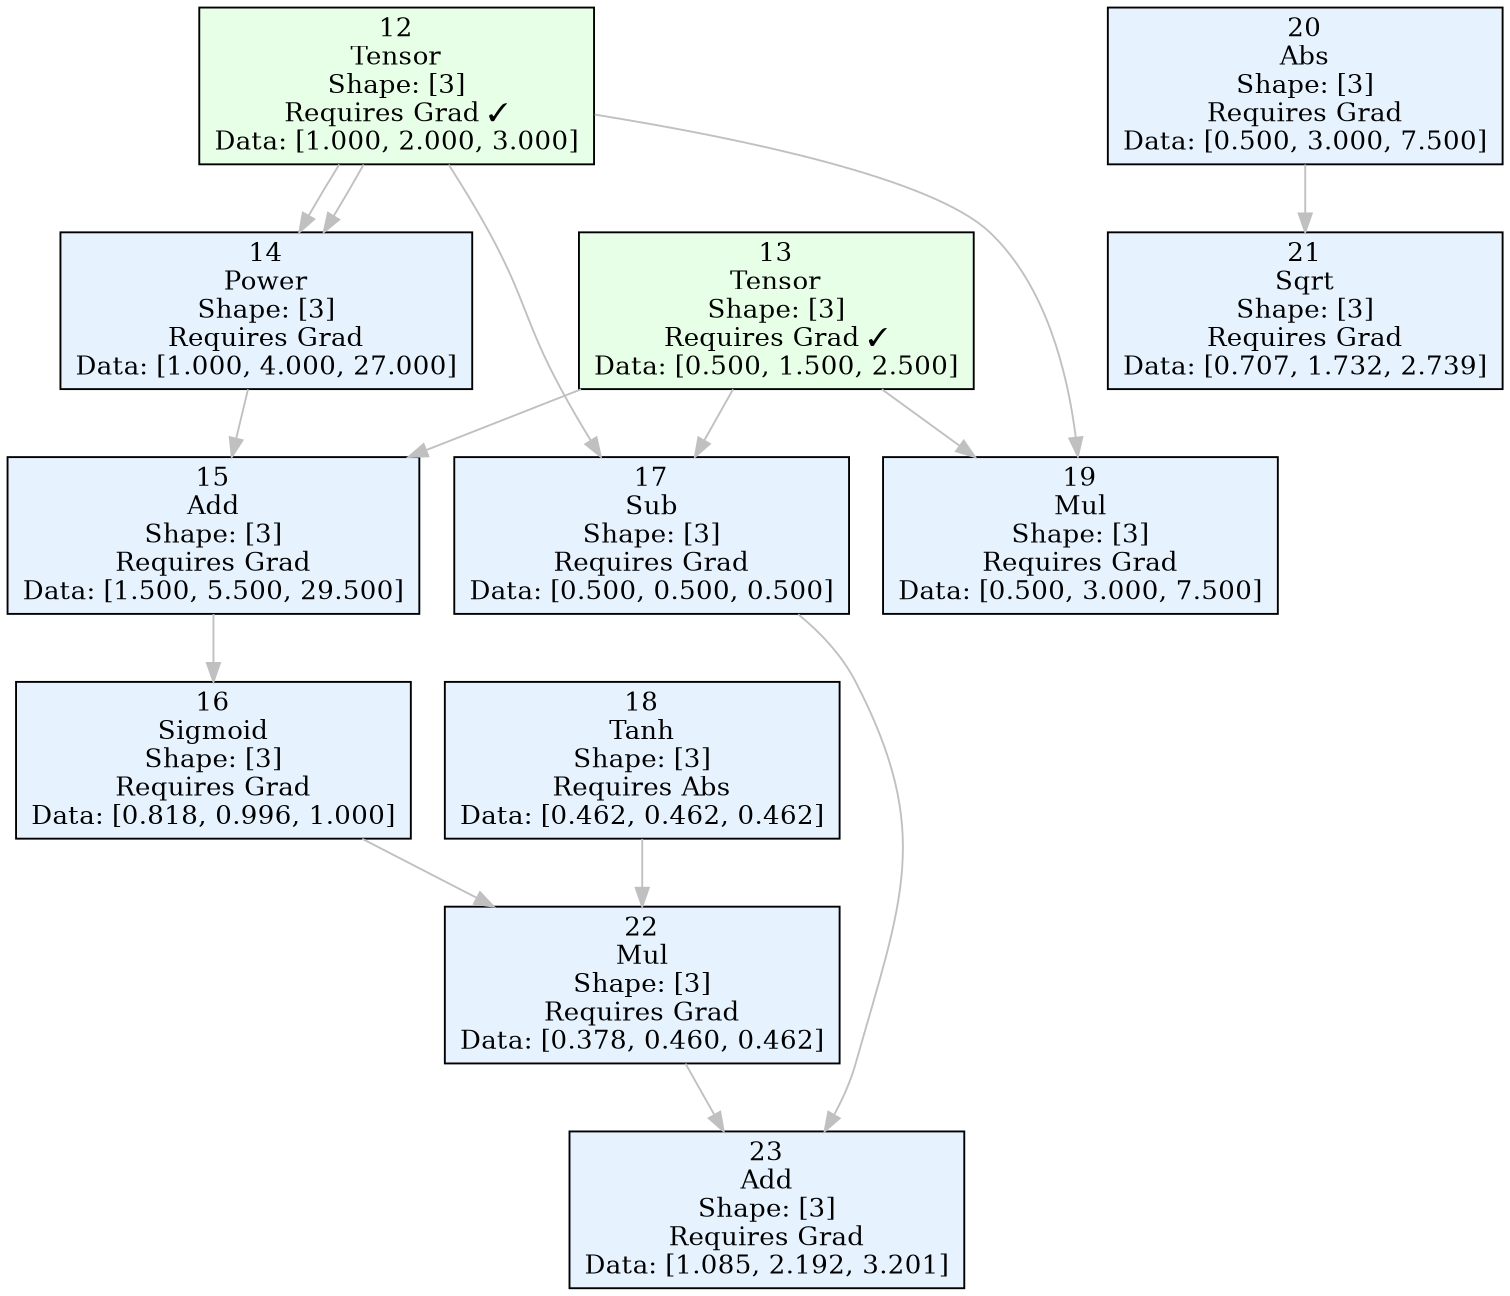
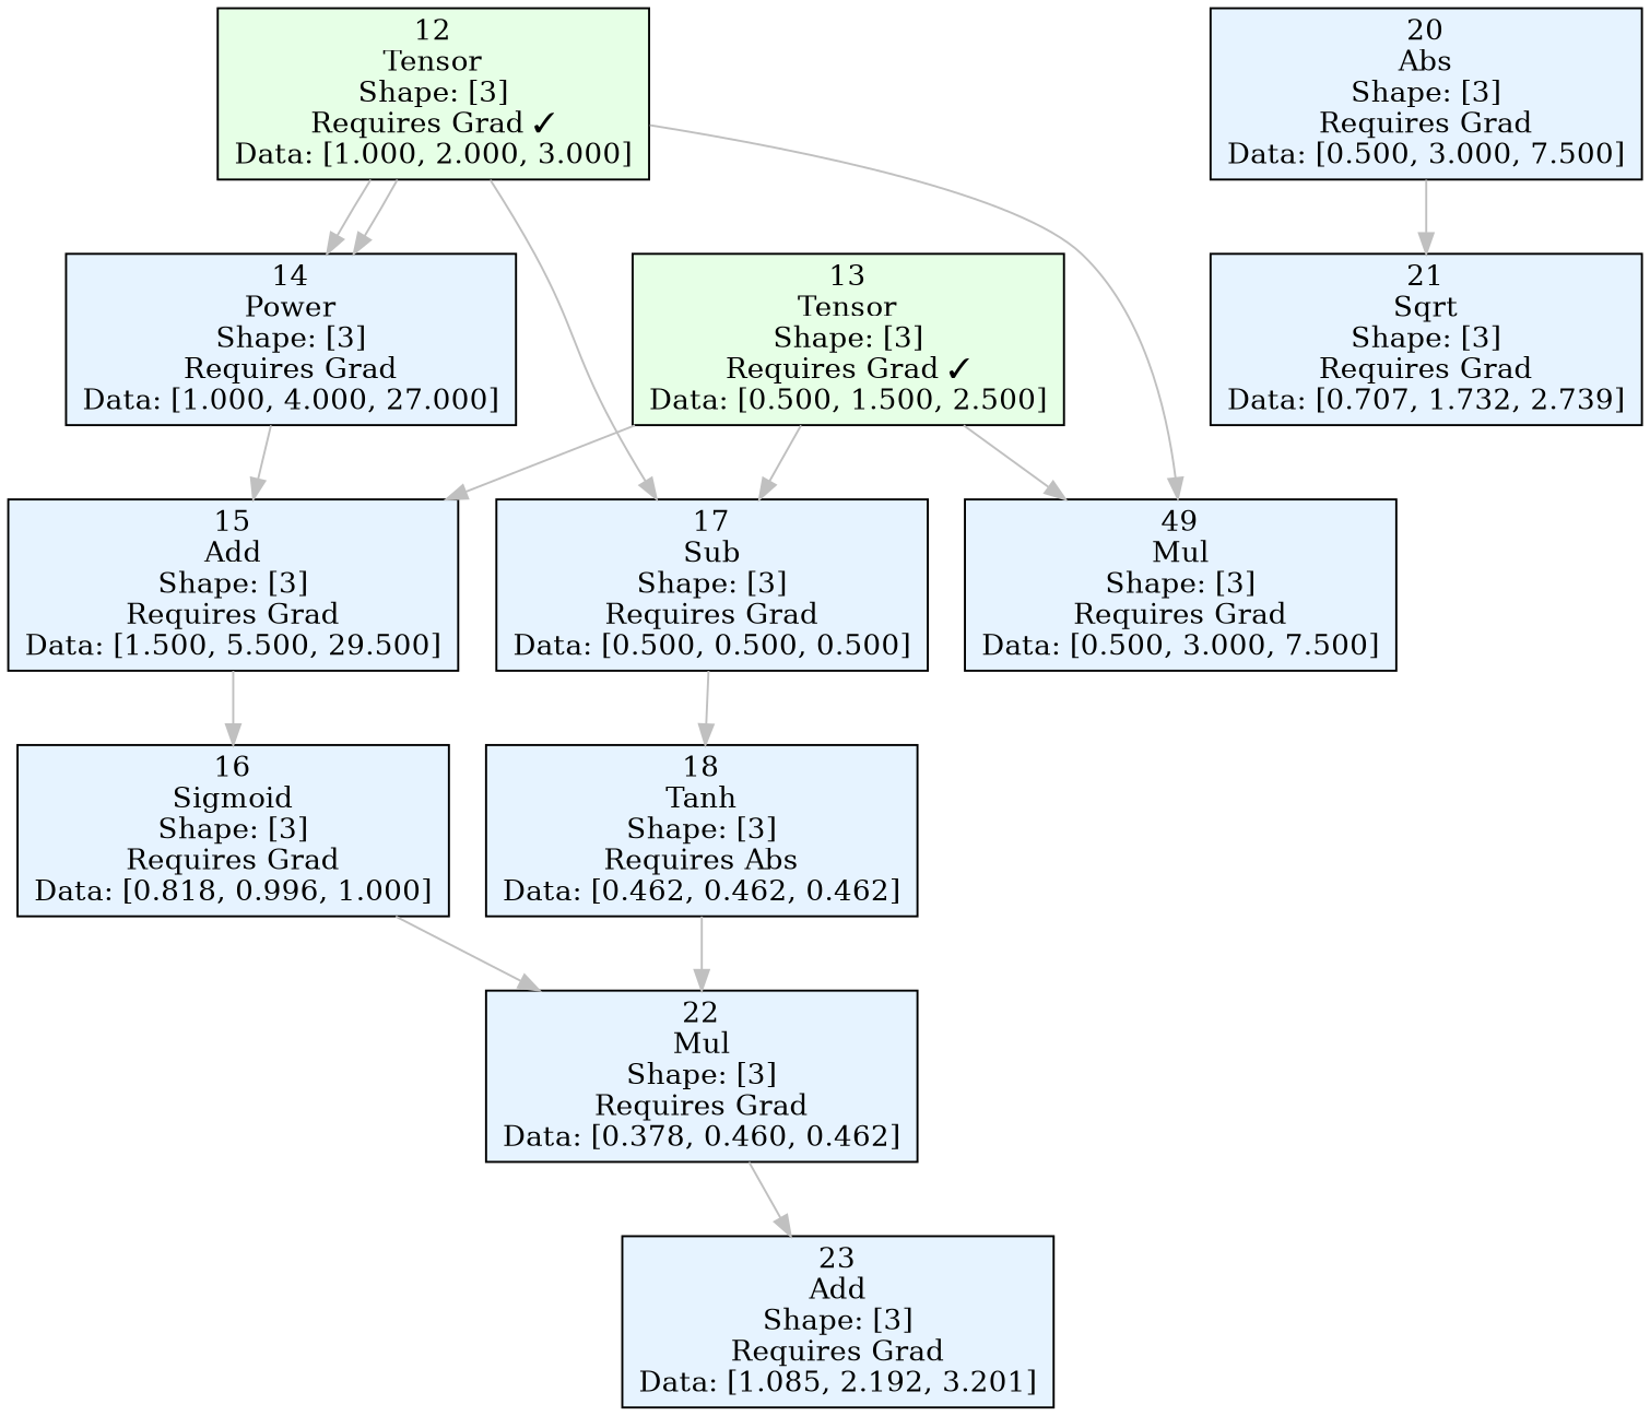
  digraph {
    rankdir=TB
    node [fillcolor="#E6F3FF" shape=box style=filled]
    edge [color=gray]
    n1 [label="23\nAdd\nShape: \[3\]\nRequires Grad\nData: \[1.085, 2.192, 3.201\]"]
    n2 [label="22\nMul\nShape: \[3\]\nRequires Grad\nData: \[0.378, 0.460, 0.462\]"]
    n3 [label="16\nSigmoid\nShape: \[3\]\nRequires Grad\nData: \[0.818, 0.996, 1.000\]"]
    n4 [label="15\nAdd\nShape: \[3\]\nRequires Grad\nData: \[1.500, 5.500, 29.500\]"]
    n5 [label="14\nPower\nShape: \[3\]\nRequires Grad\nData: \[1.000, 4.000, 27.000\]"]
    n6 [fillcolor="#E6FFE6" label="12\nTensor\nShape: \[3\]\nRequires Grad ✓\nData: \[1.000, 2.000, 3.000\]"]
    n7 [label="17\nSub\nShape: \[3\]\nRequires Grad\nData: \[0.500, 0.500, 0.500\]"]
-   n8 [label="19\nMul\nShape: \[3\]\nRequires Grad\nData: \[0.500, 3.000, 7.500\]"]
+   n8 [label="49\nMul\nShape: \[3\]\nRequires Grad\nData: \[0.500, 3.000, 7.500\]"]
    n9 [label="18\nTanh\nShape: \[3\]\nRequires Abs\nData: \[0.462, 0.462, 0.462\]"]
    n10 [fillcolor="#E6FFE6" label="13\nTensor\nShape: \[3\]\nRequires Grad ✓\nData: \[0.500, 1.500, 2.500\]"]
    n11 [label="21\nSqrt\nShape: \[3\]\nRequires Grad\nData: \[0.707, 1.732, 2.739\]"]
    n12 [label="20\nAbs\nShape: \[3\]\nRequires Grad\nData: \[0.500, 3.000, 7.500\]"]
    n2 -> n1
    n3 -> n2
    n4 -> n3
    n5 -> n4
    n6 -> n5
    n6 -> n5
    n6 -> n7
    n6 -> n8
-   n7 -> n1
+   n7 -> n9
    n9 -> n2
    n10 -> n4
    n10 -> n7
    n10 -> n8
    n12 -> n11
  }
